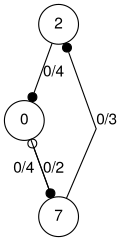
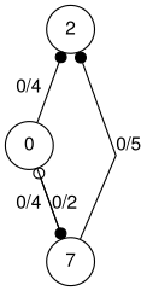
  digraph {
    fontname="Helvetica,Arial,sans-serif"
    rankdir=BT
    splines=false
    node [fontname="Helvetica,Arial,sans-serif" shape=circle]
    edge [arrowhead=dot fontname="Helvetica,Arial,sans-serif"]
    n1 [label=7]
    0
    2
    n1 -> 0 [arrowhead=odot label="0/4"]
-   n1 -> 2 [label="0/3"]
+   n1 -> 2 [label="0/5"]
    0 -> n1 [label="0/2"]
-   2 -> 0 [label="0/4"]
+   0 -> 2 [label="0/4"]
  }
